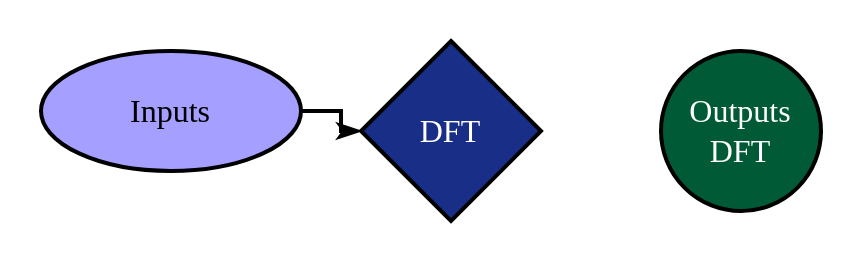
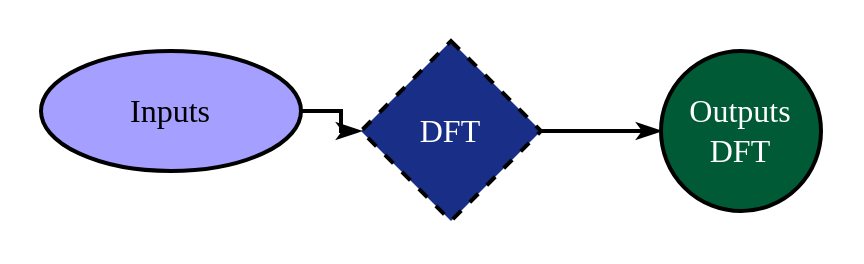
  <mxCell id="0" />
  <mxCell id="1" parent="0" />
  <mxCell id="2" style="edgeStyle=orthogonalEdgeStyle;rounded=0;orthogonalLoop=1;jettySize=auto;html=1;strokeWidth=2;endArrow=classicThin;endFill=1;" edge="1" parent="1" source="3" target="5"><mxGeometry relative="1" as="geometry" /></mxCell>
  <mxCell id="3" value="&lt;font face=&quot;Titillium Web&quot; style=&quot;font-size: 16px;&quot;&gt;Inputs&lt;/font&gt;" style="ellipse;whiteSpace=wrap;html=1;aspect=fixed;strokeWidth=2;fillColor=#A59FFF;" vertex="1" parent="1"><mxGeometry x="20" y="25" width="130" height="60" as="geometry" /></mxCell>
- <mxCell id="5" value="&lt;font color=&quot;#ffffff&quot; face=&quot;Titillium Web&quot; style=&quot;font-size: 16px;&quot;&gt;DFT&lt;/font&gt;" style="rhombus;whiteSpace=wrap;html=1;strokeWidth=2;fillColor=#192E86;" vertex="1" parent="1"><mxGeometry x="180" y="20" width="90" height="90" as="geometry" /></mxCell>
+ <mxCell id="4" style="edgeStyle=orthogonalEdgeStyle;rounded=0;orthogonalLoop=1;jettySize=auto;html=1;strokeWidth=2;endArrow=classicThin;endFill=1;" edge="1" parent="1" source="5" target="6"><mxGeometry relative="1" as="geometry" /></mxCell>
+ <mxCell id="5" value="&lt;font color=&quot;#ffffff&quot; face=&quot;Titillium Web&quot; style=&quot;font-size: 16px;&quot;&gt;DFT&lt;/font&gt;" style="rhombus;whiteSpace=wrap;html=1;strokeWidth=2;fillColor=#192E86;dashed=1;" vertex="1" parent="1"><mxGeometry x="180" y="20" width="90" height="90" as="geometry" /></mxCell>
  <mxCell id="6" value="&lt;font color=&quot;#ffffff&quot; face=&quot;Titillium Web&quot; style=&quot;font-size: 16px;&quot;&gt;Outputs&lt;/font&gt;&lt;div&gt;&lt;font face=&quot;Titillium Web&quot; color=&quot;#ffffff&quot;&gt;&lt;span style=&quot;font-size: 16px;&quot;&gt;DFT&lt;/span&gt;&lt;/font&gt;&lt;/div&gt;" style="ellipse;whiteSpace=wrap;html=1;aspect=fixed;strokeWidth=2;fillColor=#005A35;" vertex="1" parent="1"><mxGeometry x="330" y="25" width="80" height="80" as="geometry" /></mxCell>
